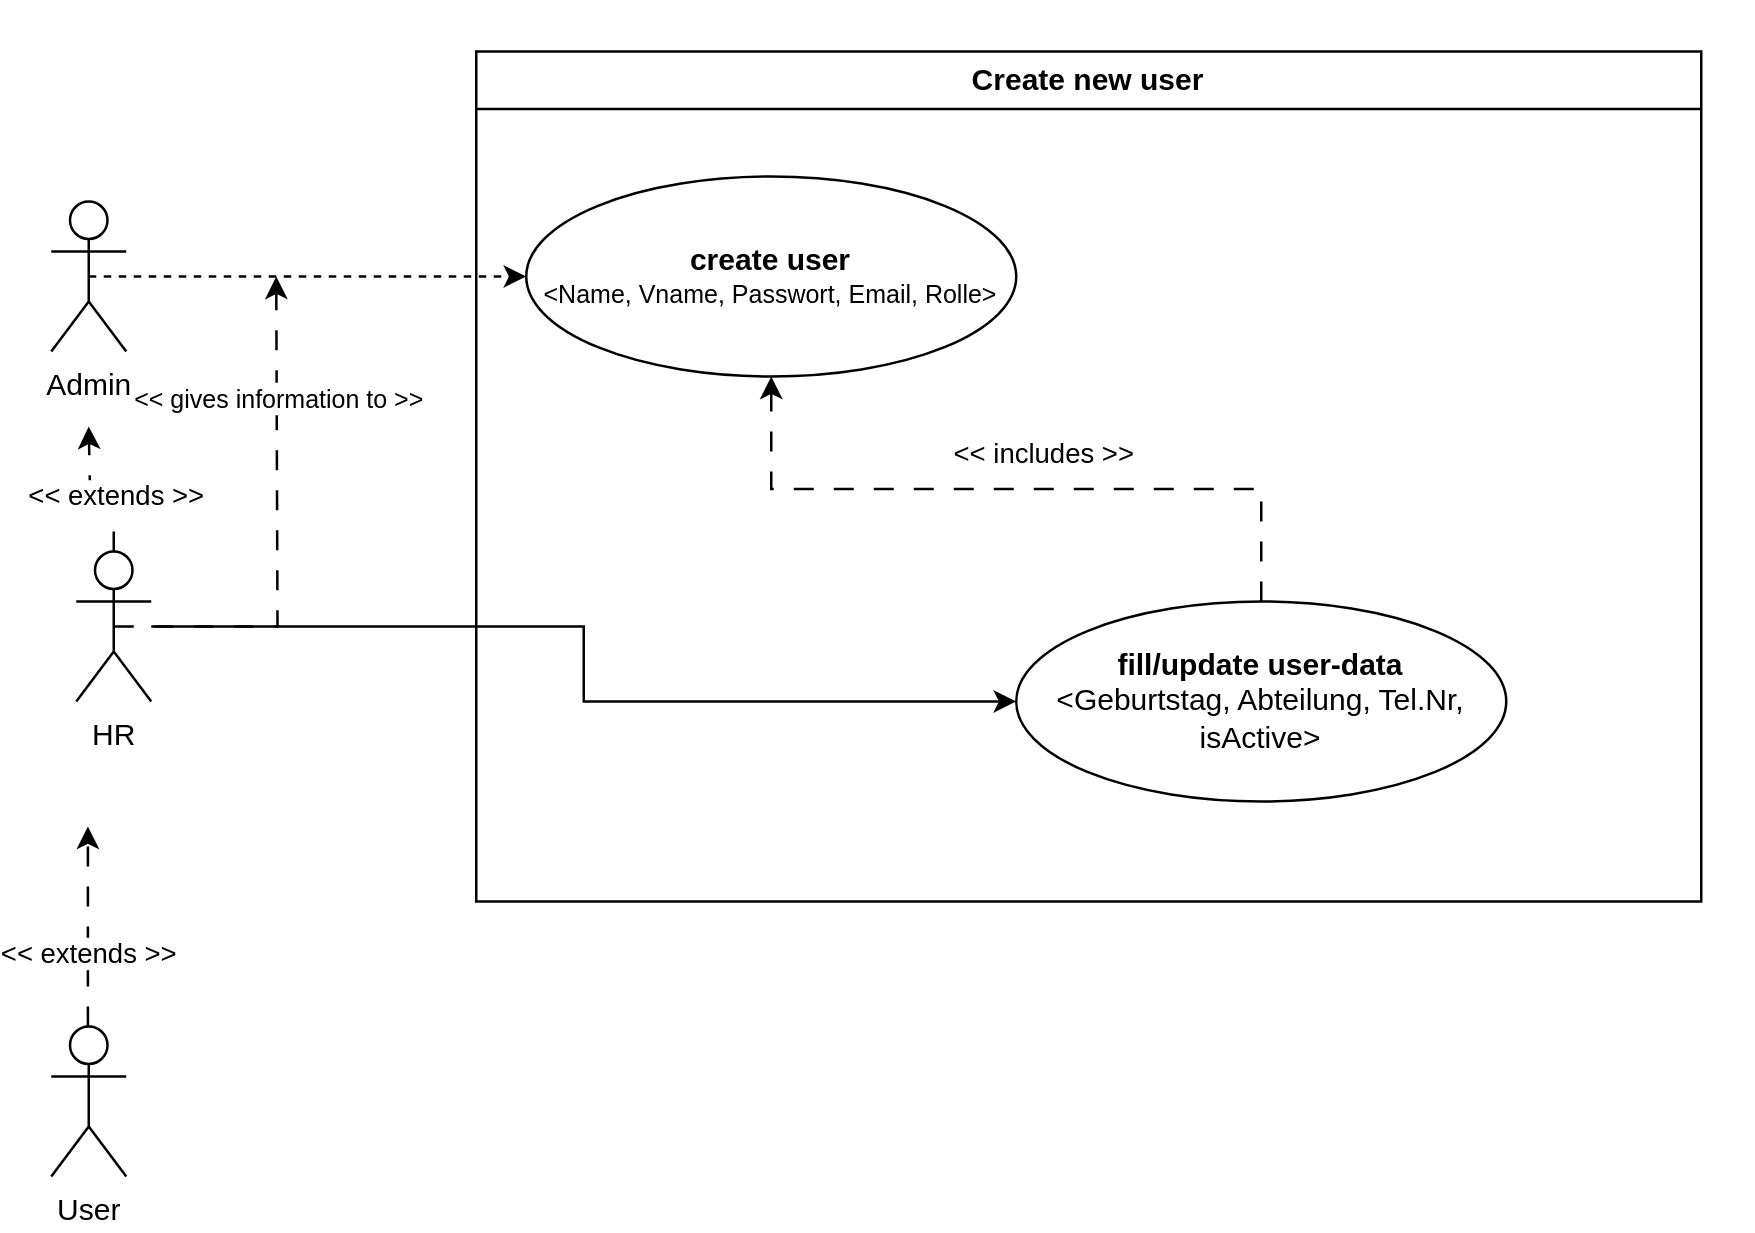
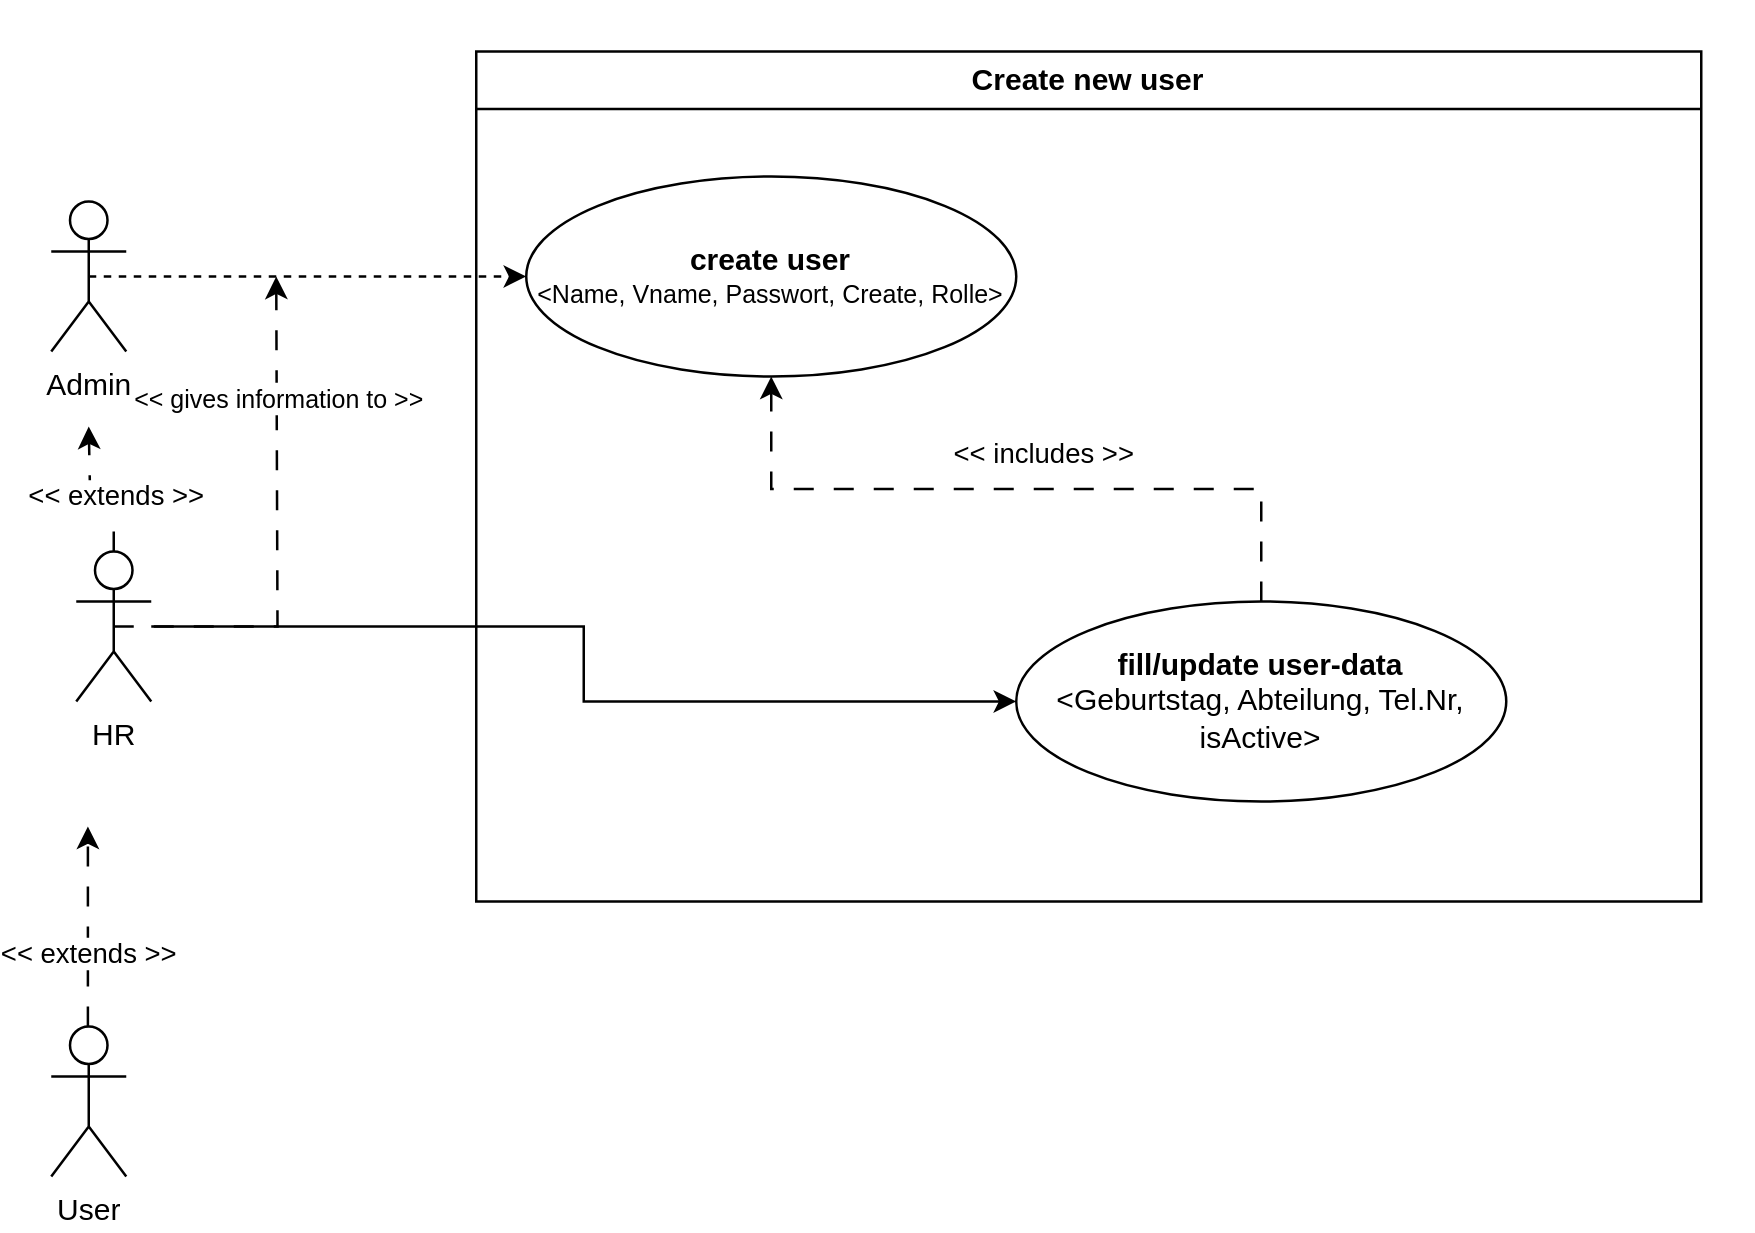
  <mxCell id="0" />
  <mxCell id="1" parent="0" />
  <mxCell id="2" value="Create new user" style="swimlane;whiteSpace=wrap;html=1;" vertex="1" parent="1"><mxGeometry x="190" y="20" width="490" height="340" as="geometry" /></mxCell>
- <mxCell id="3" value="&lt;div&gt;&lt;b&gt;create user&lt;/b&gt;&lt;/div&gt;&lt;div style=&quot;font-size: 10px;&quot;&gt;&amp;lt;Name, Vname, Passwort, Email, Rolle&amp;gt;&lt;/div&gt;" style="ellipse;whiteSpace=wrap;html=1;" vertex="1" parent="2"><mxGeometry x="20" y="50" width="196" height="80" as="geometry" /></mxCell>
+ <mxCell id="3" value="&lt;div&gt;&lt;b&gt;create user&lt;/b&gt;&lt;/div&gt;&lt;div style=&quot;font-size: 10px;&quot;&gt;&amp;lt;Name, Vname, Passwort, Create, Rolle&amp;gt;&lt;/div&gt;" style="ellipse;whiteSpace=wrap;html=1;" vertex="1" parent="2"><mxGeometry x="20" y="50" width="196" height="80" as="geometry" /></mxCell>
  <mxCell id="4" style="edgeStyle=orthogonalEdgeStyle;rounded=0;orthogonalLoop=1;jettySize=auto;html=1;exitX=0.5;exitY=0;exitDx=0;exitDy=0;entryX=0.5;entryY=1;entryDx=0;entryDy=0;dashed=1;dashPattern=8 8;" edge="1" parent="2" source="6" target="3"><mxGeometry relative="1" as="geometry" /></mxCell>
  <mxCell id="5" value="&amp;lt;&amp;lt; includes &amp;gt;&amp;gt;" style="edgeLabel;html=1;align=center;verticalAlign=middle;resizable=0;points=[];" vertex="1" connectable="0" parent="4"><mxGeometry x="-0.282" y="-5" relative="1" as="geometry"><mxPoint x="-30" y="-10" as="offset" /></mxGeometry></mxCell>
  <mxCell id="6" value="&lt;div&gt;&lt;b&gt;fill/update user-data&lt;/b&gt;&lt;/div&gt;&lt;div&gt;&amp;lt;Geburtstag, Abteilung, Tel.Nr, isActive&amp;gt;&lt;/div&gt;" style="ellipse;whiteSpace=wrap;html=1;" vertex="1" parent="2"><mxGeometry x="216" y="220" width="196" height="80" as="geometry" /></mxCell>
  <mxCell id="7" style="edgeStyle=orthogonalEdgeStyle;rounded=0;orthogonalLoop=1;jettySize=auto;html=1;exitX=0.5;exitY=0;exitDx=0;exitDy=0;exitPerimeter=0;dashed=1;dashPattern=8 8;" edge="1" parent="1" source="12"><mxGeometry relative="1" as="geometry"><mxPoint x="35" y="170" as="targetPoint" /></mxGeometry></mxCell>
  <mxCell id="8" value="&amp;lt;&amp;lt; extends &amp;gt;&amp;gt;" style="edgeLabel;html=1;align=center;verticalAlign=middle;resizable=0;points=[];" vertex="1" connectable="0" parent="7"><mxGeometry x="-0.242" relative="1" as="geometry"><mxPoint as="offset" /></mxGeometry></mxCell>
  <mxCell id="9" style="edgeStyle=orthogonalEdgeStyle;rounded=0;orthogonalLoop=1;jettySize=auto;html=1;exitX=0.5;exitY=0.5;exitDx=0;exitDy=0;exitPerimeter=0;dashed=1;dashPattern=8 8;" edge="1" parent="1" source="12"><mxGeometry relative="1" as="geometry"><mxPoint x="110" y="110" as="targetPoint" /></mxGeometry></mxCell>
  <mxCell id="10" value="&lt;font style=&quot;font-size: 10px;&quot;&gt;&amp;lt;&amp;lt; gives information to &amp;gt;&amp;gt;&lt;/font&gt;" style="edgeLabel;html=1;align=center;verticalAlign=middle;resizable=0;points=[];" vertex="1" connectable="0" parent="9"><mxGeometry x="0.229" relative="1" as="geometry"><mxPoint y="-31" as="offset" /></mxGeometry></mxCell>
  <mxCell id="11" style="edgeStyle=orthogonalEdgeStyle;rounded=0;orthogonalLoop=1;jettySize=auto;html=1;entryX=0;entryY=0.5;entryDx=0;entryDy=0;" edge="1" parent="1" source="12" target="6"><mxGeometry relative="1" as="geometry"><mxPoint x="360" y="290" as="targetPoint" /><Array as="points" /></mxGeometry></mxCell>
  <mxCell id="12" value="HR" style="shape=umlActor;verticalLabelPosition=bottom;verticalAlign=top;html=1;outlineConnect=0;" vertex="1" parent="1"><mxGeometry x="30" y="220" width="30" height="60" as="geometry" /></mxCell>
  <mxCell id="13" style="edgeStyle=orthogonalEdgeStyle;rounded=0;orthogonalLoop=1;jettySize=auto;html=1;exitX=0.5;exitY=0.5;exitDx=0;exitDy=0;exitPerimeter=0;entryX=0;entryY=0.5;entryDx=0;entryDy=0;dashed=1;" edge="1" parent="1" source="14" target="3"><mxGeometry relative="1" as="geometry" /></mxCell>
  <mxCell id="14" value="Admin" style="shape=umlActor;verticalLabelPosition=bottom;verticalAlign=top;html=1;outlineConnect=0;" vertex="1" parent="1"><mxGeometry x="20" y="80" width="30" height="60" as="geometry" /></mxCell>
  <mxCell id="15" value="User" style="shape=umlActor;verticalLabelPosition=bottom;verticalAlign=top;html=1;outlineConnect=0;" vertex="1" parent="1"><mxGeometry x="20" y="410" width="30" height="60" as="geometry" /></mxCell>
  <mxCell id="16" style="edgeStyle=orthogonalEdgeStyle;rounded=0;orthogonalLoop=1;jettySize=auto;html=1;exitX=0.5;exitY=0;exitDx=0;exitDy=0;exitPerimeter=0;dashed=1;dashPattern=8 8;" edge="1" parent="1"><mxGeometry relative="1" as="geometry"><mxPoint x="34.66" y="410" as="sourcePoint" /><mxPoint x="34.66" y="330" as="targetPoint" /></mxGeometry></mxCell>
  <mxCell id="17" value="&amp;lt;&amp;lt; extends &amp;gt;&amp;gt;" style="edgeLabel;html=1;align=center;verticalAlign=middle;resizable=0;points=[];" vertex="1" connectable="0" parent="16"><mxGeometry x="-0.242" relative="1" as="geometry"><mxPoint as="offset" /></mxGeometry></mxCell>
